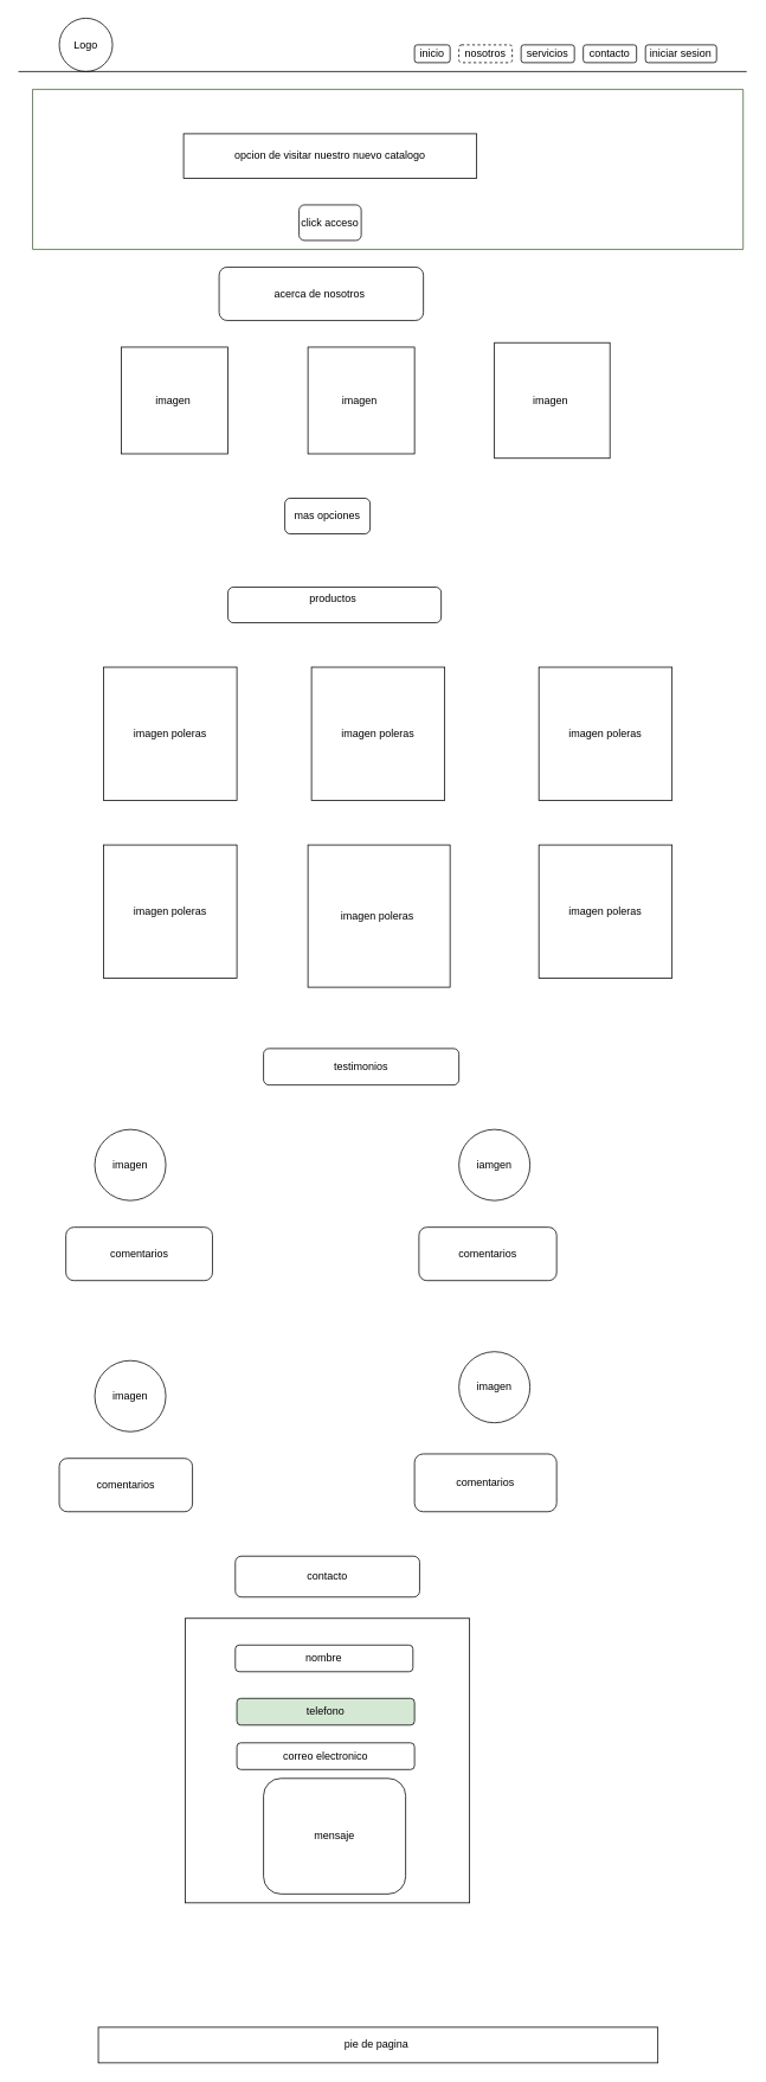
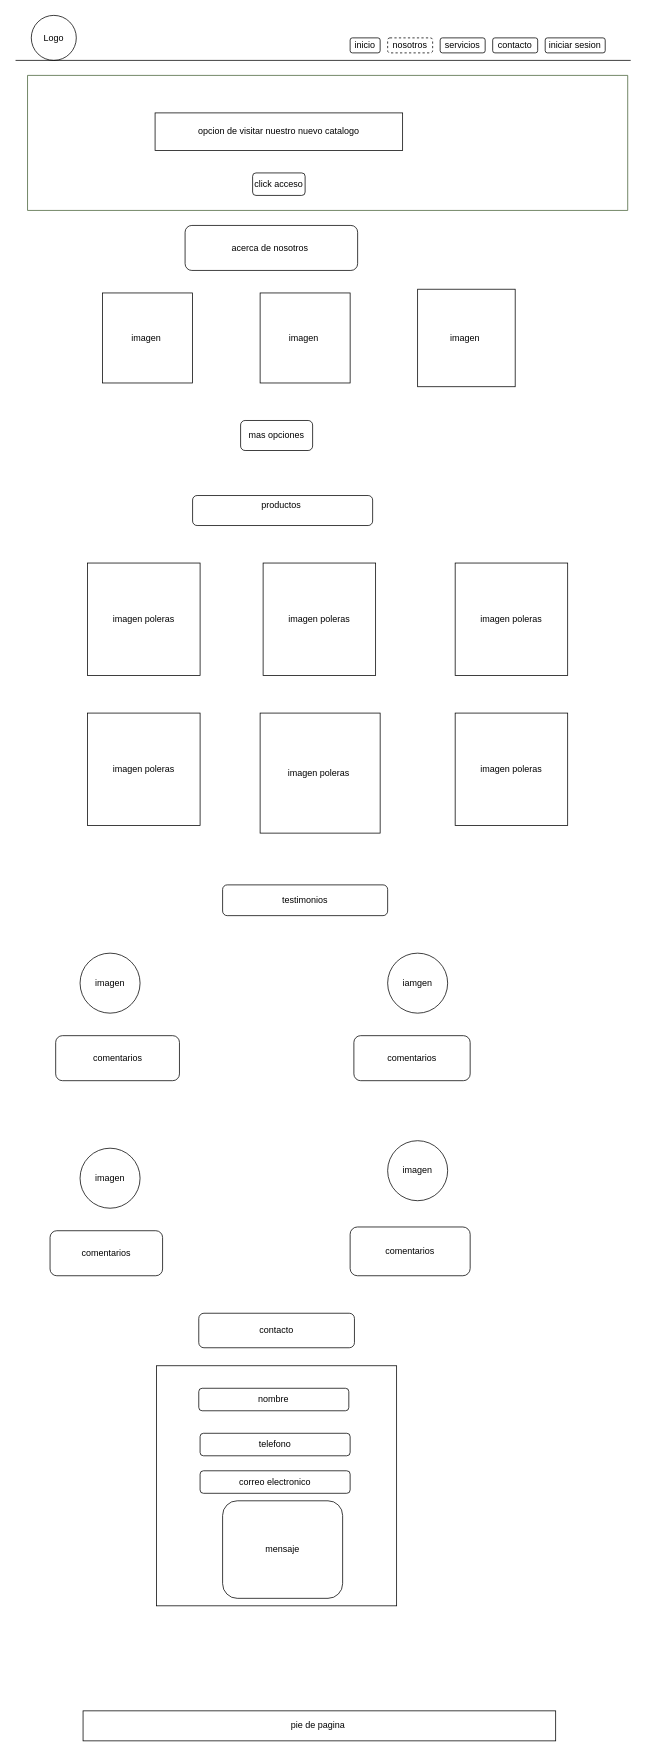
  <mxCell id="0" />
  <mxCell id="1" parent="0" />
- <mxCell id="2" value="Logo" style="ellipse;whiteSpace=wrap;html=1;aspect=fixed;" vertex="1" parent="1"><mxGeometry x="66" y="20" width="60" height="60" as="geometry" /></mxCell>
+ <mxCell id="2" value="Logo" style="ellipse;whiteSpace=wrap;html=1;aspect=fixed;" vertex="1" parent="1"><mxGeometry x="41" y="20" width="60" height="60" as="geometry" /></mxCell>
  <mxCell id="3" value="" style="endArrow=none;html=1;rounded=0;" edge="1" parent="1"><mxGeometry width="50" height="50" relative="1" as="geometry"><mxPoint x="20" y="80" as="sourcePoint" /><mxPoint x="840" y="80" as="targetPoint" /><Array as="points" /></mxGeometry></mxCell>
  <mxCell id="4" value="inicio" style="rounded=1;whiteSpace=wrap;html=1;" vertex="1" parent="1"><mxGeometry x="466" y="50" width="40" height="20" as="geometry" /></mxCell>
  <mxCell id="5" value="nosotros" style="rounded=1;whiteSpace=wrap;html=1;dashed=1;" vertex="1" parent="1"><mxGeometry x="516" y="50" width="60" height="20" as="geometry" /></mxCell>
  <mxCell id="6" value="servicios" style="rounded=1;whiteSpace=wrap;html=1;" vertex="1" parent="1"><mxGeometry x="586" y="50" width="60" height="20" as="geometry" /></mxCell>
  <mxCell id="7" value="contacto" style="rounded=1;whiteSpace=wrap;html=1;" vertex="1" parent="1"><mxGeometry x="656" y="50" width="60" height="20" as="geometry" /></mxCell>
  <mxCell id="8" value="iniciar sesion" style="rounded=1;whiteSpace=wrap;html=1;" vertex="1" parent="1"><mxGeometry x="726" y="50" width="80" height="20" as="geometry" /></mxCell>
  <mxCell id="9" value="" style="swimlane;startSize=0;fillColor=#d5e8d4;strokeColor=#466037;" vertex="1" parent="1"><mxGeometry x="36" y="100" width="800" height="180" as="geometry"><mxRectangle x="20" y="90" width="50" height="40" as="alternateBounds" /></mxGeometry></mxCell>
  <mxCell id="10" value="opcion de visitar nuestro nuevo catalogo" style="rounded=0;whiteSpace=wrap;html=1;" vertex="1" parent="9"><mxGeometry x="170" y="50" width="330" height="50" as="geometry" /></mxCell>
- <mxCell id="11" value="click acceso" style="rounded=1;whiteSpace=wrap;html=1;" vertex="1" parent="9"><mxGeometry x="300" y="130" width="70" height="40" as="geometry" /></mxCell>
+ <mxCell id="11" value="click acceso" style="rounded=1;whiteSpace=wrap;html=1;" vertex="1" parent="9"><mxGeometry x="300" y="130" width="70" height="30" as="geometry" /></mxCell>
  <mxCell id="12" value="acerca de nosotros&amp;nbsp;" style="rounded=1;whiteSpace=wrap;html=1;" vertex="1" parent="1"><mxGeometry x="246" y="300" width="230" height="60" as="geometry" /></mxCell>
  <mxCell id="13" value="imagen&amp;nbsp;" style="whiteSpace=wrap;html=1;aspect=fixed;" vertex="1" parent="1"><mxGeometry x="136" y="390" width="120" height="120" as="geometry" /></mxCell>
  <mxCell id="14" value="imagen&amp;nbsp;" style="whiteSpace=wrap;html=1;aspect=fixed;" vertex="1" parent="1"><mxGeometry x="556" y="385" width="130" height="130" as="geometry" /></mxCell>
  <mxCell id="15" value="imagen&amp;nbsp;" style="whiteSpace=wrap;html=1;aspect=fixed;" vertex="1" parent="1"><mxGeometry x="346" y="390" width="120" height="120" as="geometry" /></mxCell>
  <mxCell id="16" value="mas opciones" style="rounded=1;whiteSpace=wrap;html=1;" vertex="1" parent="1"><mxGeometry x="320" y="560" width="96" height="40" as="geometry" /></mxCell>
  <mxCell id="17" value="productos&amp;nbsp;&lt;div&gt;&lt;br&gt;&lt;/div&gt;" style="rounded=1;whiteSpace=wrap;html=1;" vertex="1" parent="1"><mxGeometry x="256" y="660" width="240" height="40" as="geometry" /></mxCell>
  <mxCell id="18" value="imagen poleras" style="whiteSpace=wrap;html=1;aspect=fixed;" vertex="1" parent="1"><mxGeometry x="116" y="750" width="150" height="150" as="geometry" /></mxCell>
  <mxCell id="19" value="imagen poleras" style="whiteSpace=wrap;html=1;aspect=fixed;" vertex="1" parent="1"><mxGeometry x="350" y="750" width="150" height="150" as="geometry" /></mxCell>
  <mxCell id="20" value="imagen poleras" style="whiteSpace=wrap;html=1;aspect=fixed;" vertex="1" parent="1"><mxGeometry x="606" y="750" width="150" height="150" as="geometry" /></mxCell>
  <mxCell id="21" value="imagen poleras" style="whiteSpace=wrap;html=1;aspect=fixed;" vertex="1" parent="1"><mxGeometry x="116" y="950" width="150" height="150" as="geometry" /></mxCell>
  <mxCell id="22" value="imagen poleras&amp;nbsp;" style="whiteSpace=wrap;html=1;aspect=fixed;" vertex="1" parent="1"><mxGeometry x="346" y="950" width="160" height="160" as="geometry" /></mxCell>
  <mxCell id="23" value="imagen poleras" style="whiteSpace=wrap;html=1;aspect=fixed;" vertex="1" parent="1"><mxGeometry x="606" y="950" width="150" height="150" as="geometry" /></mxCell>
  <mxCell id="24" value="testimonios" style="rounded=1;whiteSpace=wrap;html=1;" vertex="1" parent="1"><mxGeometry x="296" y="1179" width="220" height="41" as="geometry" /></mxCell>
  <mxCell id="25" value="imagen" style="ellipse;whiteSpace=wrap;html=1;aspect=fixed;" vertex="1" parent="1"><mxGeometry x="106" y="1270" width="80" height="80" as="geometry" /></mxCell>
  <mxCell id="26" value="iamgen" style="ellipse;whiteSpace=wrap;html=1;aspect=fixed;" vertex="1" parent="1"><mxGeometry x="516" y="1270" width="80" height="80" as="geometry" /></mxCell>
  <mxCell id="27" value="imagen" style="ellipse;whiteSpace=wrap;html=1;aspect=fixed;" vertex="1" parent="1"><mxGeometry x="106" y="1530" width="80" height="80" as="geometry" /></mxCell>
  <mxCell id="28" value="comentarios" style="rounded=1;whiteSpace=wrap;html=1;" vertex="1" parent="1"><mxGeometry x="73.5" y="1380" width="165" height="60" as="geometry" /></mxCell>
  <mxCell id="29" value="comentarios" style="rounded=1;whiteSpace=wrap;html=1;" vertex="1" parent="1"><mxGeometry x="471" y="1380" width="155" height="60" as="geometry" /></mxCell>
  <mxCell id="30" value="comentarios" style="rounded=1;whiteSpace=wrap;html=1;" vertex="1" parent="1"><mxGeometry x="66" y="1640" width="150" height="60" as="geometry" /></mxCell>
  <mxCell id="31" value="imagen" style="ellipse;whiteSpace=wrap;html=1;aspect=fixed;" vertex="1" parent="1"><mxGeometry x="516" y="1520" width="80" height="80" as="geometry" /></mxCell>
  <mxCell id="32" value="comentarios" style="rounded=1;whiteSpace=wrap;html=1;" vertex="1" parent="1"><mxGeometry x="466" y="1635" width="160" height="65" as="geometry" /></mxCell>
  <mxCell id="33" value="contacto" style="rounded=1;whiteSpace=wrap;html=1;" vertex="1" parent="1"><mxGeometry x="264.25" y="1750" width="207.5" height="46" as="geometry" /></mxCell>
  <mxCell id="34" value="" style="whiteSpace=wrap;html=1;aspect=fixed;" vertex="1" parent="1"><mxGeometry x="208" y="1820" width="320" height="320" as="geometry" /></mxCell>
  <mxCell id="35" value="nombre" style="rounded=1;whiteSpace=wrap;html=1;" vertex="1" parent="1"><mxGeometry x="264.25" y="1850" width="200" height="30" as="geometry" /></mxCell>
- <mxCell id="36" value="telefono" style="whiteSpace=wrap;html=1;rounded=1;fillColor=#d5e8d4;" vertex="1" parent="1"><mxGeometry x="266" y="1910" width="200" height="30" as="geometry" /></mxCell>
+ <mxCell id="36" value="telefono" style="whiteSpace=wrap;html=1;rounded=1;" vertex="1" parent="1"><mxGeometry x="266" y="1910" width="200" height="30" as="geometry" /></mxCell>
  <mxCell id="37" value="correo electronico" style="rounded=1;whiteSpace=wrap;html=1;" vertex="1" parent="1"><mxGeometry x="266" y="1960" width="200" height="30" as="geometry" /></mxCell>
  <mxCell id="38" value="mensaje" style="rounded=1;whiteSpace=wrap;html=1;" vertex="1" parent="1"><mxGeometry x="296" y="2000" width="160" height="130" as="geometry" /></mxCell>
  <mxCell id="39" value="pie de pagina&amp;nbsp;" style="rounded=0;whiteSpace=wrap;html=1;" vertex="1" parent="1"><mxGeometry x="110" y="2280" width="630" height="40" as="geometry" /></mxCell>
